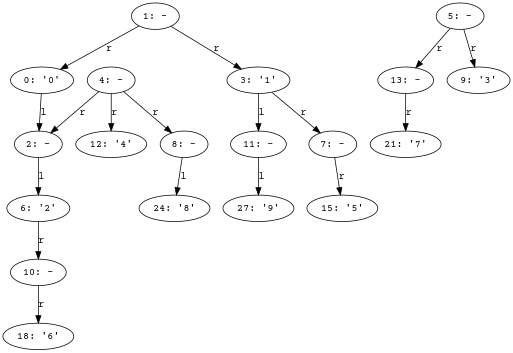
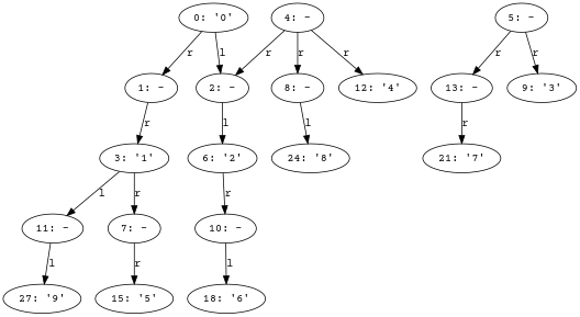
  digraph {
    fontname="Courier Prime"
    node [fontname="Courier Prime"]
    edge [fontname="Courier Prime"]
    n1 [label="0: '0'"]
    n2 [label="2: -"]
    n3 [label="1: -"]
    n4 [label="6: '2'"]
    n5 [label="3: '1'"]
    n6 [label="10: -"]
    n7 [label="4: -"]
    n8 [label="12: '4'"]
    n9 [label="8: -"]
    n10 [label="18: '6'"]
    n11 [label="24: '8'"]
    n12 [label="5: -"]
    n13 [label="13: -"]
    n14 [label="9: '3'"]
    n15 [label="11: -"]
    n16 [label="7: -"]
    n17 [label="21: '7'"]
    n18 [label="27: '9'"]
    n19 [label="15: '5'"]
    n1 -> n2 [label=l]
-   n3 -> n1 [label=r]
+   n1 -> n3 [label=r]
    n2 -> n4 [label=l]
    n3 -> n5 [label=r]
    n4 -> n6 [label=r]
    n5 -> n15 [label=l]
    n5 -> n16 [label=r]
-   n6 -> n10 [label=r]
+   n6 -> n10 [label=l]
    n7 -> n2 [label=r]
    n7 -> n8 [label=r]
    n7 -> n9 [label=r]
    n9 -> n11 [label=l]
    n12 -> n13 [label=r]
    n12 -> n14 [label=r]
    n13 -> n17 [label=r]
    n15 -> n18 [label=l]
    n16 -> n19 [label=r]
  }
